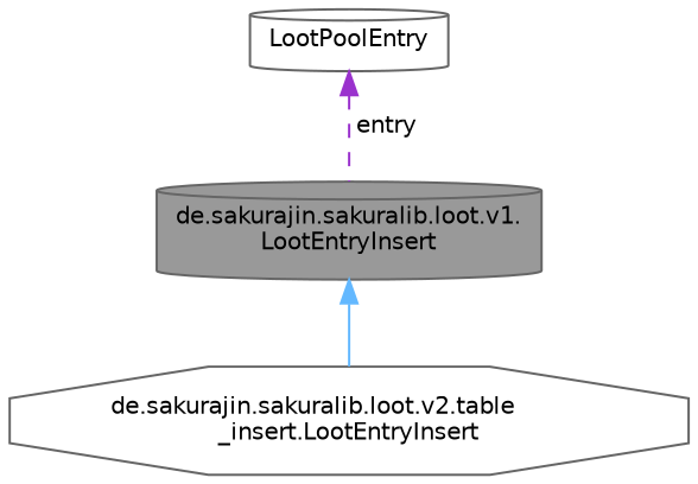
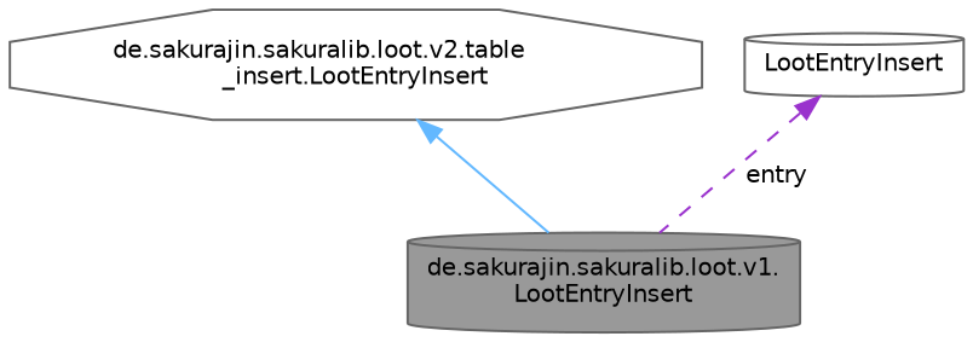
  digraph {
    node [color=gray40 fillcolor=white fontname=Helvetica fontsize=10 shape=cylinder style=filled]
    edge [dir=back fontname=Helvetica fontsize=10 labelfontname=Helvetica labelfontsize=10]
    n1 [fillcolor=grey60 fontcolor=black height=0.2 label="de.sakurajin.sakuralib.loot.v1.\lLootEntryInsert" width=0.4]
    n2 [height=0.2 label="de.sakurajin.sakuralib.loot.v2.table\l_insert.LootEntryInsert" shape=octagon width=0.4]
-   n3 [height=0.2 label=LootPoolEntry width=0.4]
-   n1 -> n2 [color=steelblue1 style=solid]
+   n3 [height=0.2 label=LootEntryInsert width=0.4]
+   n2 -> n1 [color=steelblue1 style=solid]
    n3 -> n1 [color=darkorchid3 label=" entry" style=dashed]
  }
